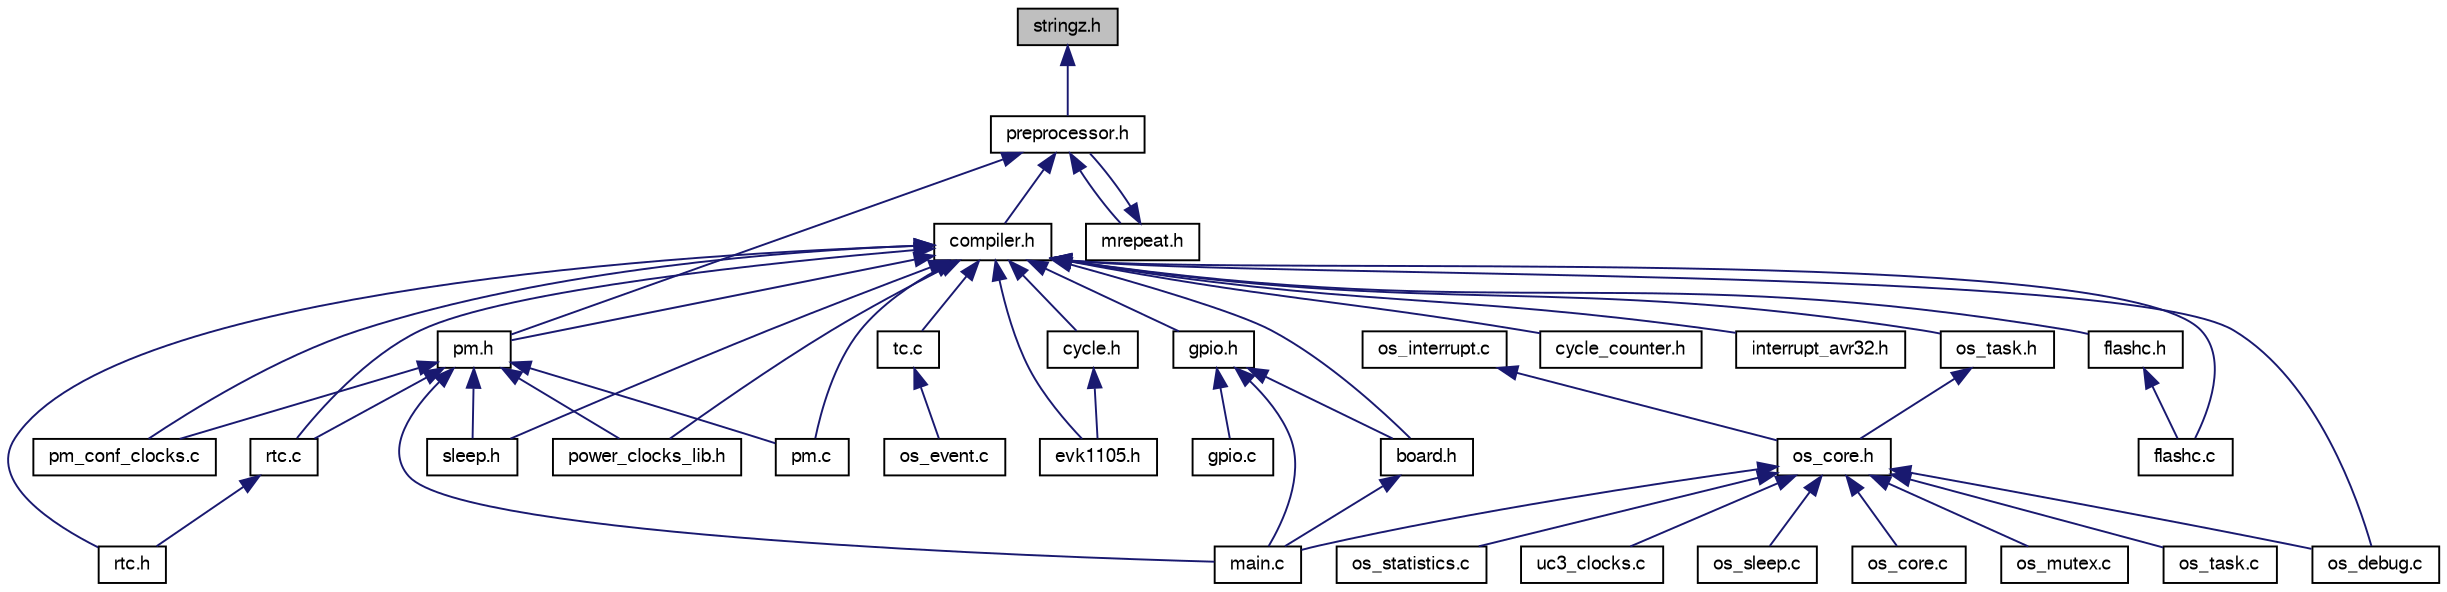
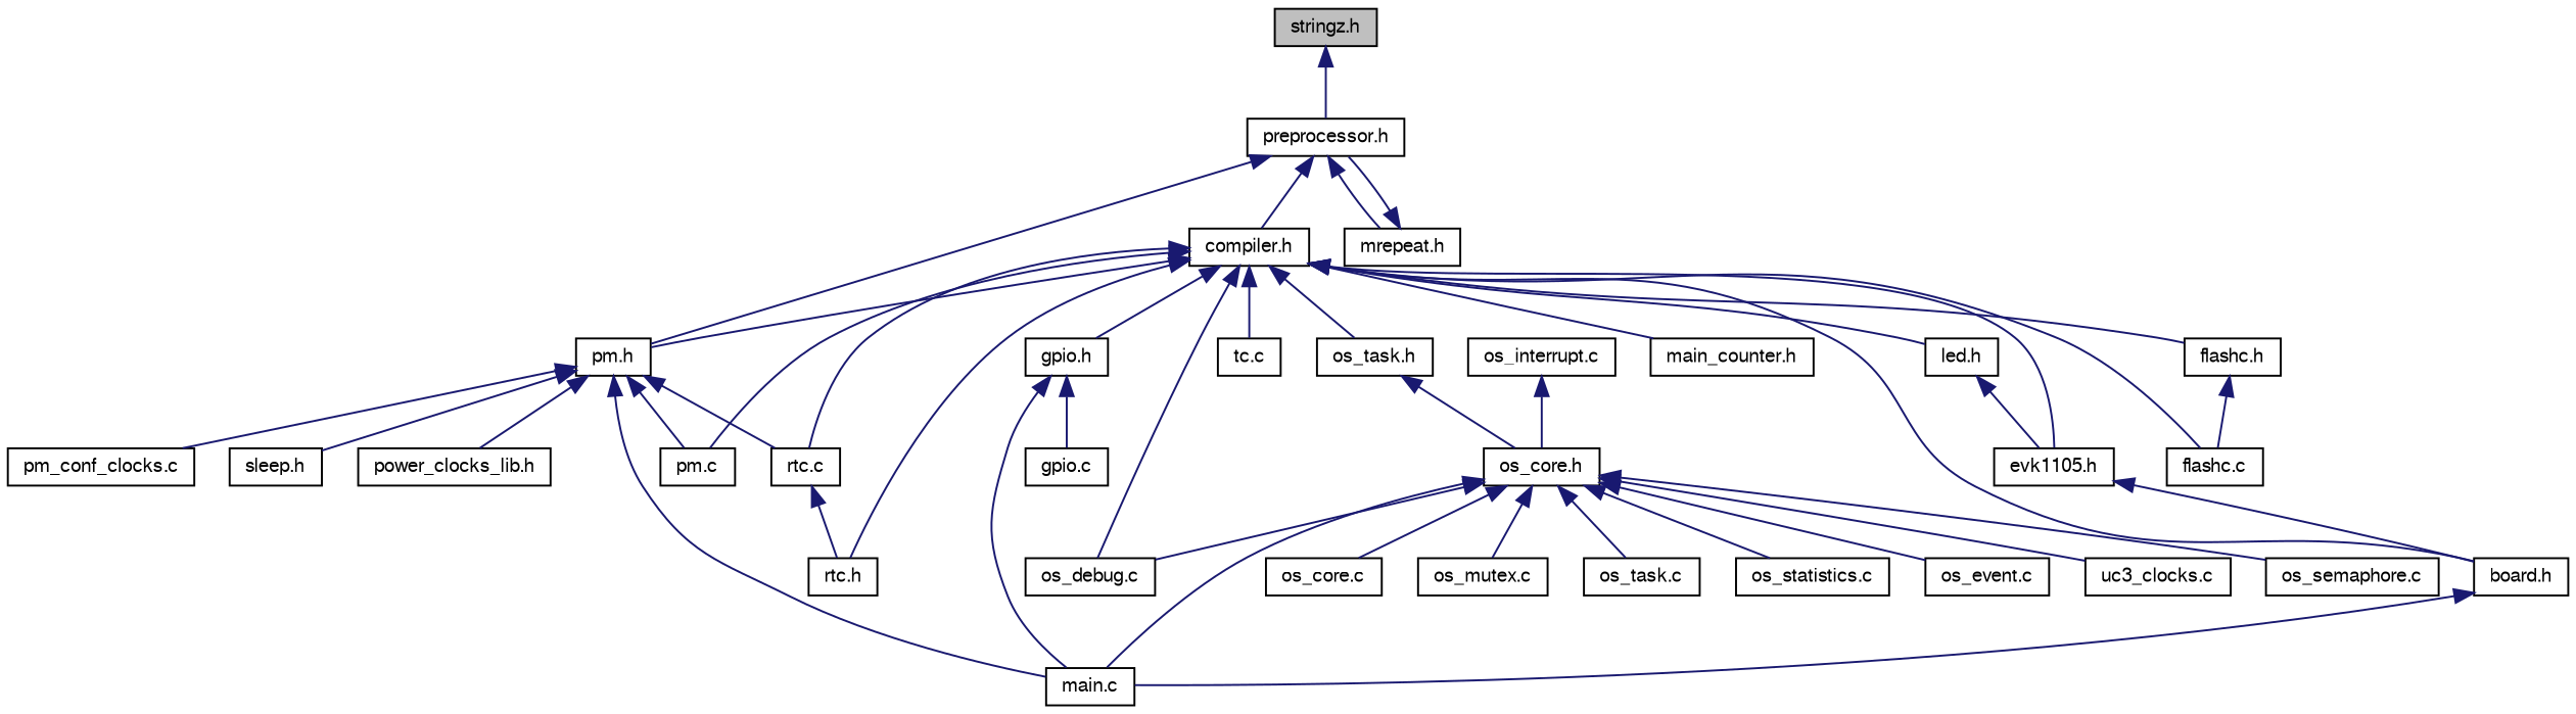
  digraph {
    node [color=black fillcolor=white fontname=FreeSans fontsize=10 shape=record style=filled]
    edge [color=midnightblue dir=back fontname=FreeSans fontsize=10 labelfontname=FreeSans labelfontsize=10 style=solid]
    n1 [fillcolor=grey75 fontcolor=black height=0.2 label="stringz.h" width=0.4]
    n2 [height=0.2 label="preprocessor.h" width=0.4]
    n3 [height=0.2 label="compiler.h" width=0.4]
    n4 [height=0.2 label="pm.h" width=0.4]
    n5 [height=0.2 label="mrepeat.h" width=0.4]
    n6 [height=0.2 label="os_task.h" width=0.4]
    n7 [height=0.2 label="power_clocks_lib.h" width=0.4]
    n8 [height=0.2 label="pm.c" width=0.4]
    n9 [height=0.2 label="pm_conf_clocks.c" width=0.4]
    n10 [height=0.2 label="rtc.c" width=0.4]
    n11 [height=0.2 label="sleep.h" width=0.4]
    n12 [height=0.2 label="tc.c" width=0.4]
    n13 [height=0.2 label="board.h" width=0.4]
    n14 [height=0.2 label="evk1105.h" width=0.4]
-   n15 [height=0.2 label="cycle.h" width=0.4]
+   n15 [height=0.2 label="led.h" width=0.4]
    n16 [height=0.2 label="gpio.h" width=0.4]
    n17 [height=0.2 label="rtc.h" width=0.4]
    n18 [height=0.2 label="flashc.c" width=0.4]
    n19 [height=0.2 label="flashc.h" width=0.4]
-   n20 [height=0.2 label="cycle_counter.h" width=0.4]
-   n21 [height=0.2 label="interrupt_avr32.h" width=0.4]
+   n20 [height=0.2 label="main_counter.h" width=0.4]
    n22 [height=0.2 label="os_debug.c" width=0.4]
    n23 [height=0.2 label="main.c" width=0.4]
    n24 [height=0.2 label="os_core.h" width=0.4]
    n25 [height=0.2 label="os_core.c" width=0.4]
    n26 [height=0.2 label="gpio.c" width=0.4]
    n27 [height=0.2 label="os_mutex.c" width=0.4]
    n28 [height=0.2 label="os_task.c" width=0.4]
    n29 [height=0.2 label="os_statistics.c" width=0.4]
    n30 [height=0.2 label="os_event.c" width=0.4]
    n31 [height=0.2 label="uc3_clocks.c" width=0.4]
-   n32 [height=0.2 label="os_sleep.c" width=0.4]
+   n32 [height=0.2 label="os_semaphore.c" width=0.4]
    n33 [height=0.2 label="os_interrupt.c" width=0.4]
    n1 -> n2
    n2 -> n3
    n2 -> n4
    n2 -> n5
    n3 -> n4
    n3 -> n6
-   n3 -> n7
    n3 -> n8
-   n3 -> n9
    n3 -> n10
-   n3 -> n11
    n3 -> n12
    n3 -> n13
    n3 -> n14
    n3 -> n15
    n3 -> n16
    n3 -> n17
    n3 -> n18
    n3 -> n19
    n3 -> n20
-   n3 -> n21
    n3 -> n22
    n4 -> n7
    n4 -> n8
    n4 -> n9
    n4 -> n10
    n4 -> n11
    n4 -> n23
    n5 -> n2
    n6 -> n24
    n10 -> n17
    n13 -> n23
-   n16 -> n13
+   n14 -> n13
    n15 -> n14
    n16 -> n23
    n16 -> n26
    n19 -> n18
    n24 -> n22
    n24 -> n23
    n24 -> n25
    n24 -> n27
    n24 -> n28
    n24 -> n29
-   n12 -> n30
+   n24 -> n30
    n24 -> n31
    n24 -> n32
    n33 -> n24
  }
